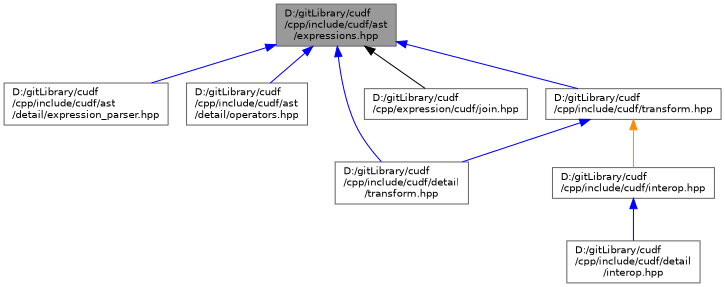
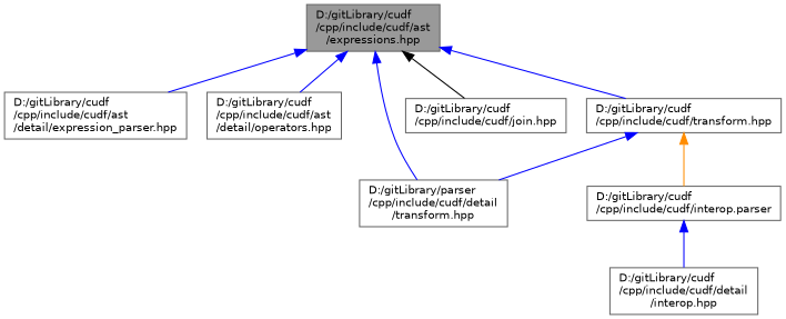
  digraph {
    node [color=grey40 fillcolor=white fontname=Helvetica fontsize=10 shape=box style=filled]
    edge [color=blue dir=back fontname=Helvetica fontsize=10 labelfontname=Helvetica labelfontsize=10 style=solid]
    n1 [color=gray40 fillcolor=grey60 fontcolor=black height=0.2 label="D:/gitLibrary/cudf\l/cpp/include/cudf/ast\l/expressions.hpp" width=0.4]
    n2 [height=0.2 label="D:/gitLibrary/cudf\l/cpp/include/cudf/ast\l/detail/expression_parser.hpp" width=0.4]
    n3 [height=0.2 label="D:/gitLibrary/cudf\l/cpp/include/cudf/ast\l/detail/operators.hpp" width=0.4]
-   n4 [height=0.2 label="D:/gitLibrary/cudf\l/cpp/include/cudf/detail\l/transform.hpp" width=0.4]
-   n5 [height=0.2 label="D:/gitLibrary/cudf\l/cpp/expression/cudf/join.hpp" width=0.4]
+   n4 [height=0.2 label="D:/gitLibrary/parser\l/cpp/include/cudf/detail\l/transform.hpp" width=0.4]
+   n5 [height=0.2 label="D:/gitLibrary/cudf\l/cpp/include/cudf/join.hpp" width=0.4]
    n6 [height=0.2 label="D:/gitLibrary/cudf\l/cpp/include/cudf/transform.hpp" width=0.4]
-   n7 [height=0.2 label="D:/gitLibrary/cudf\l/cpp/include/cudf/interop.hpp" width=0.4]
+   n7 [height=0.2 label="D:/gitLibrary/cudf\l/cpp/include/cudf/interop.parser" width=0.4]
    n8 [height=0.2 label="D:/gitLibrary/cudf\l/cpp/include/cudf/detail\l/interop.hpp" width=0.4]
    n1 -> n2
    n1 -> n3
    n1 -> n4
    n1 -> n5 [color=black]
    n1 -> n6
    n6 -> n4
    n6 -> n7 [color=darkorange]
    n7 -> n8
  }
